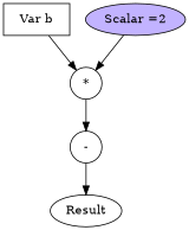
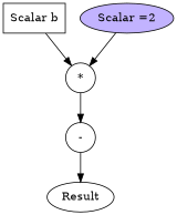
  digraph {
    n1 [label="-" shape=circle]
    Result
    n3 [label="*" shape=circle]
-   n4 [label="Var b" shape=box]
+   n4 [label="Scalar b" shape=box]
    n5 [fillcolor=".7 .3 1.0" label="Scalar =2" style=filled]
    n1 -> Result
    n3 -> n1
    n4 -> n3
    n5 -> n3
  }
